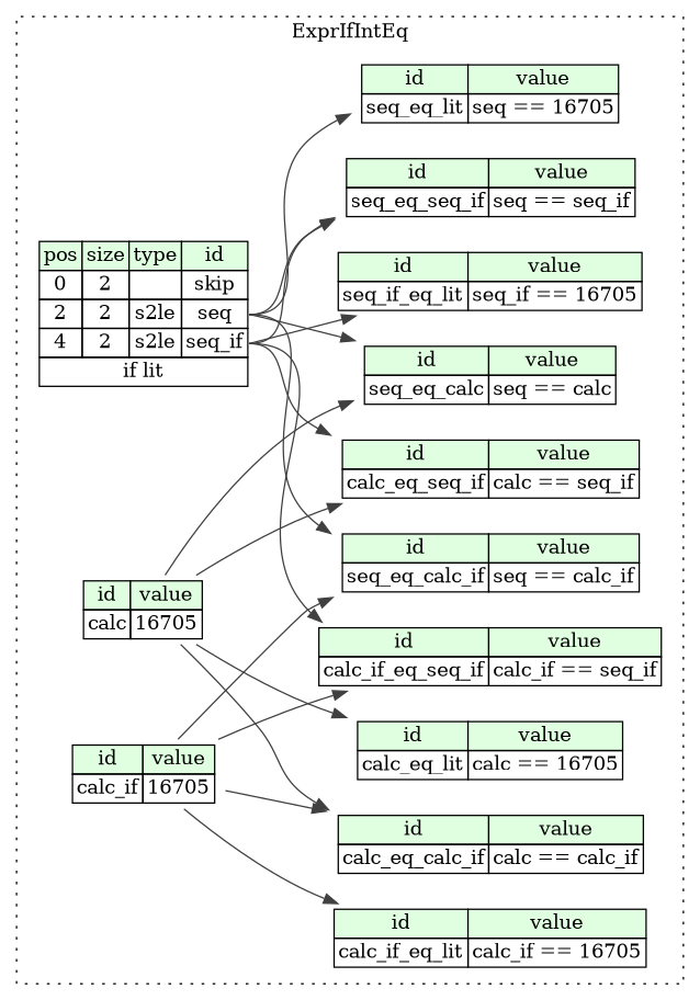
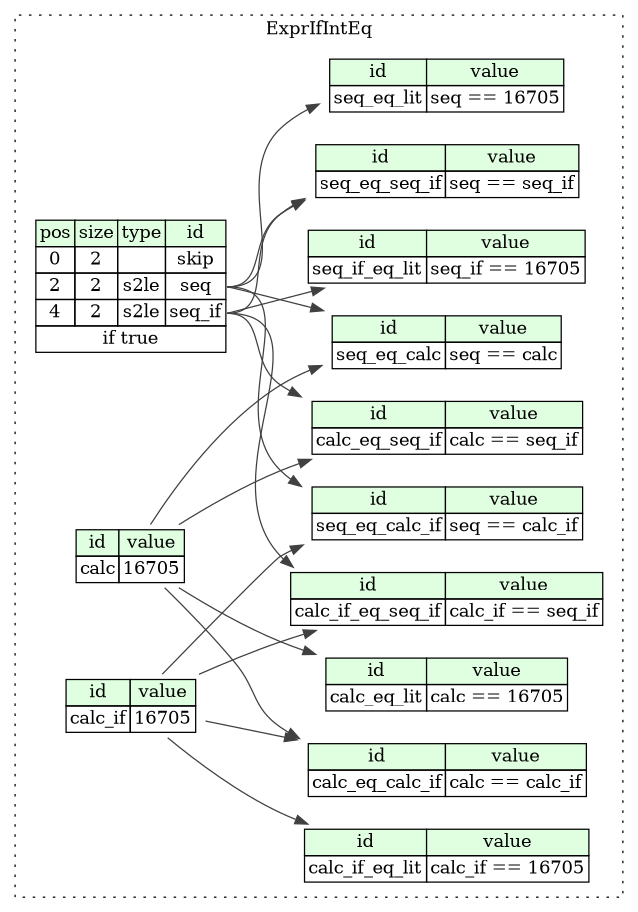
  digraph {
    rankdir=LR
    node [shape=plaintext]
    edge [color="#404040" tailport=seq_if_type]
-   n1 [label=<<TABLE BORDER="0" CELLBORDER="1" CELLSPACING="0"> 			<TR><TD BGCOLOR="#E0FFE0">pos</TD><TD BGCOLOR="#E0FFE0">size</TD><TD BGCOLOR="#E0FFE0">type</TD><TD BGCOLOR="#E0FFE0">id</TD></TR> 			<TR><TD PORT="skip_pos">0</TD><TD PORT="skip_size">2</TD><TD></TD><TD PORT="skip_type">skip</TD></TR> 			<TR><TD PORT="seq_pos">2</TD><TD PORT="seq_size">2</TD><TD>s2le</TD><TD PORT="seq_type">seq</TD></TR> 			<TR><TD PORT="seq_if_pos">4</TD><TD PORT="seq_if_size">2</TD><TD>s2le</TD><TD PORT="seq_if_type">seq_if</TD></TR> 			<TR><TD COLSPAN="4" PORT="seq_if__if">if lit</TD></TR> 		</TABLE>>]
+   n1 [label=<<TABLE BORDER="0" CELLBORDER="1" CELLSPACING="0"> 			<TR><TD BGCOLOR="#E0FFE0">pos</TD><TD BGCOLOR="#E0FFE0">size</TD><TD BGCOLOR="#E0FFE0">type</TD><TD BGCOLOR="#E0FFE0">id</TD></TR> 			<TR><TD PORT="skip_pos">0</TD><TD PORT="skip_size">2</TD><TD></TD><TD PORT="skip_type">skip</TD></TR> 			<TR><TD PORT="seq_pos">2</TD><TD PORT="seq_size">2</TD><TD>s2le</TD><TD PORT="seq_type">seq</TD></TR> 			<TR><TD PORT="seq_if_pos">4</TD><TD PORT="seq_if_size">2</TD><TD>s2le</TD><TD PORT="seq_if_type">seq_if</TD></TR> 			<TR><TD COLSPAN="4" PORT="seq_if__if">if true</TD></TR> 		</TABLE>>]
    n2 [label=<<TABLE BORDER="0" CELLBORDER="1" CELLSPACING="0"> 			<TR><TD BGCOLOR="#E0FFE0">id</TD><TD BGCOLOR="#E0FFE0">value</TD></TR> 			<TR><TD>calc</TD><TD>16705</TD></TR> 		</TABLE>>]
    n3 [label=<<TABLE BORDER="0" CELLBORDER="1" CELLSPACING="0"> 			<TR><TD BGCOLOR="#E0FFE0">id</TD><TD BGCOLOR="#E0FFE0">value</TD></TR> 			<TR><TD>calc_eq_calc_if</TD><TD>calc == calc_if</TD></TR> 		</TABLE>>]
    n4 [label=<<TABLE BORDER="0" CELLBORDER="1" CELLSPACING="0"> 			<TR><TD BGCOLOR="#E0FFE0">id</TD><TD BGCOLOR="#E0FFE0">value</TD></TR> 			<TR><TD>calc_eq_lit</TD><TD>calc == 16705</TD></TR> 		</TABLE>>]
    n5 [label=<<TABLE BORDER="0" CELLBORDER="1" CELLSPACING="0"> 			<TR><TD BGCOLOR="#E0FFE0">id</TD><TD BGCOLOR="#E0FFE0">value</TD></TR> 			<TR><TD>calc_eq_seq_if</TD><TD>calc == seq_if</TD></TR> 		</TABLE>>]
    n6 [label=<<TABLE BORDER="0" CELLBORDER="1" CELLSPACING="0"> 			<TR><TD BGCOLOR="#E0FFE0">id</TD><TD BGCOLOR="#E0FFE0">value</TD></TR> 			<TR><TD>calc_if</TD><TD>16705</TD></TR> 		</TABLE>>]
    n7 [label=<<TABLE BORDER="0" CELLBORDER="1" CELLSPACING="0"> 			<TR><TD BGCOLOR="#E0FFE0">id</TD><TD BGCOLOR="#E0FFE0">value</TD></TR> 			<TR><TD>calc_if_eq_lit</TD><TD>calc_if == 16705</TD></TR> 		</TABLE>>]
    n8 [label=<<TABLE BORDER="0" CELLBORDER="1" CELLSPACING="0"> 			<TR><TD BGCOLOR="#E0FFE0">id</TD><TD BGCOLOR="#E0FFE0">value</TD></TR> 			<TR><TD>calc_if_eq_seq_if</TD><TD>calc_if == seq_if</TD></TR> 		</TABLE>>]
    n9 [label=<<TABLE BORDER="0" CELLBORDER="1" CELLSPACING="0"> 			<TR><TD BGCOLOR="#E0FFE0">id</TD><TD BGCOLOR="#E0FFE0">value</TD></TR> 			<TR><TD>seq_eq_calc</TD><TD>seq == calc</TD></TR> 		</TABLE>>]
    n10 [label=<<TABLE BORDER="0" CELLBORDER="1" CELLSPACING="0"> 			<TR><TD BGCOLOR="#E0FFE0">id</TD><TD BGCOLOR="#E0FFE0">value</TD></TR> 			<TR><TD>seq_eq_calc_if</TD><TD>seq == calc_if</TD></TR> 		</TABLE>>]
    n11 [label=<<TABLE BORDER="0" CELLBORDER="1" CELLSPACING="0"> 			<TR><TD BGCOLOR="#E0FFE0">id</TD><TD BGCOLOR="#E0FFE0">value</TD></TR> 			<TR><TD>seq_eq_lit</TD><TD>seq == 16705</TD></TR> 		</TABLE>>]
    n12 [label=<<TABLE BORDER="0" CELLBORDER="1" CELLSPACING="0"> 			<TR><TD BGCOLOR="#E0FFE0">id</TD><TD BGCOLOR="#E0FFE0">value</TD></TR> 			<TR><TD>seq_eq_seq_if</TD><TD>seq == seq_if</TD></TR> 		</TABLE>>]
    n13 [label=<<TABLE BORDER="0" CELLBORDER="1" CELLSPACING="0"> 			<TR><TD BGCOLOR="#E0FFE0">id</TD><TD BGCOLOR="#E0FFE0">value</TD></TR> 			<TR><TD>seq_if_eq_lit</TD><TD>seq_if == 16705</TD></TR> 		</TABLE>>]
    subgraph cluster_1 {
      label=ExprIfIntEq
      style=dotted
      n1
      n2
      n3
      n4
      n5
      n6
      n7
      n8
      n9
      n10
      n11
      n12
      n13
    }
    n1 -> n5
    n1 -> n8
    n1 -> n9 [tailport=seq_type]
    n1 -> n10 [tailport=seq_type]
    n1 -> n11 [tailport=seq_type]
    n1 -> n12 [tailport=seq_type]
    n1 -> n12
    n1 -> n13
    n2 -> n3 [tailport=calc_type]
    n2 -> n4 [tailport=calc_type]
    n2 -> n5 [tailport=calc_type]
    n2 -> n9 [tailport=calc_type]
    n6 -> n3 [tailport=calc_if_type]
    n6 -> n7 [tailport=calc_if_type]
    n6 -> n8 [tailport=calc_if_type]
    n6 -> n10 [tailport=calc_if_type]
  }
